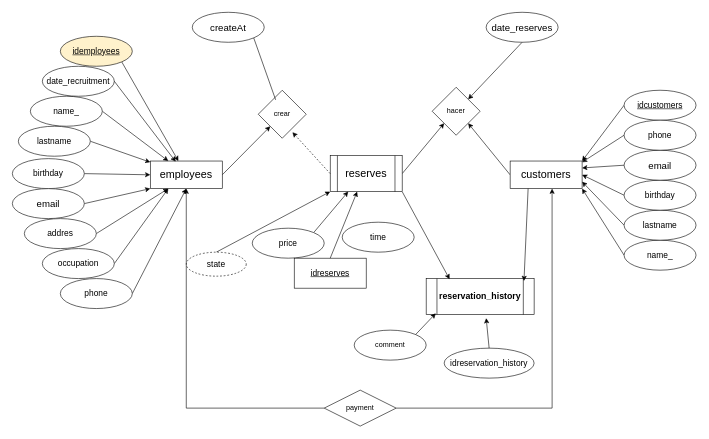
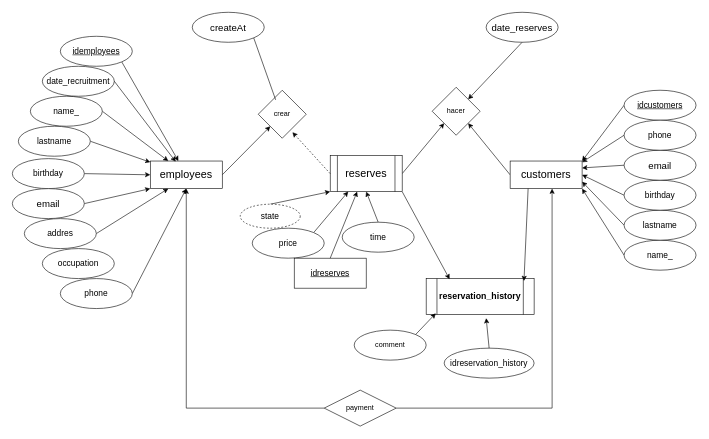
  <mxCell id="0" />
  <mxCell id="1" parent="0" />
  <mxCell id="2" style="edgeStyle=none;rounded=0;orthogonalLoop=1;jettySize=auto;html=1;exitX=1;exitY=0.5;exitDx=0;exitDy=0;" edge="1" parent="1" source="3" target="38"><mxGeometry relative="1" as="geometry"><mxPoint x="400" y="291" as="targetPoint" /></mxGeometry></mxCell>
  <mxCell id="3" value="&lt;font style=&quot;font-size: 18px;&quot;&gt;employees&lt;/font&gt;" style="rounded=0;whiteSpace=wrap;html=1;" vertex="1" parent="1"><mxGeometry x="250" y="268" width="120" height="46" as="geometry" /></mxCell>
  <mxCell id="4" style="rounded=0;orthogonalLoop=1;jettySize=auto;html=1;exitX=1;exitY=1;exitDx=0;exitDy=0;" edge="1" parent="1" source="5" target="3"><mxGeometry relative="1" as="geometry" /></mxCell>
- <mxCell id="5" value="&lt;u&gt;&lt;font style=&quot;font-size: 14px;&quot;&gt;idemployees&lt;/font&gt;&lt;/u&gt;" style="ellipse;whiteSpace=wrap;html=1;fillColor=#fff2cc;" vertex="1" parent="1"><mxGeometry x="100" y="60" width="120" height="50" as="geometry" /></mxCell>
+ <mxCell id="5" value="&lt;u&gt;&lt;font style=&quot;font-size: 14px;&quot;&gt;idemployees&lt;/font&gt;&lt;/u&gt;" style="ellipse;whiteSpace=wrap;html=1;" vertex="1" parent="1"><mxGeometry x="100" y="60" width="120" height="50" as="geometry" /></mxCell>
  <mxCell id="6" style="edgeStyle=none;rounded=0;orthogonalLoop=1;jettySize=auto;html=1;exitX=1;exitY=0.5;exitDx=0;exitDy=0;entryX=0.25;entryY=0;entryDx=0;entryDy=0;" edge="1" parent="1" source="7" target="3"><mxGeometry relative="1" as="geometry" /></mxCell>
  <mxCell id="7" value="&lt;font style=&quot;font-size: 14px;&quot;&gt;name_&lt;/font&gt;" style="ellipse;whiteSpace=wrap;html=1;" vertex="1" parent="1"><mxGeometry x="50" y="160" width="120" height="50" as="geometry" /></mxCell>
  <mxCell id="8" style="edgeStyle=none;rounded=0;orthogonalLoop=1;jettySize=auto;html=1;exitX=1;exitY=0.5;exitDx=0;exitDy=0;" edge="1" parent="1" source="9" target="3"><mxGeometry relative="1" as="geometry" /></mxCell>
  <mxCell id="9" value="&lt;font style=&quot;font-size: 14px;&quot;&gt;lastname&lt;/font&gt;" style="ellipse;whiteSpace=wrap;html=1;" vertex="1" parent="1"><mxGeometry x="30" y="210" width="120" height="50" as="geometry" /></mxCell>
  <mxCell id="10" style="edgeStyle=none;rounded=0;orthogonalLoop=1;jettySize=auto;html=1;exitX=1;exitY=0.5;exitDx=0;exitDy=0;entryX=0;entryY=0.5;entryDx=0;entryDy=0;" edge="1" parent="1" source="11" target="3"><mxGeometry relative="1" as="geometry" /></mxCell>
  <mxCell id="11" value="&lt;font style=&quot;font-size: 14px;&quot;&gt;birthday&lt;/font&gt;" style="ellipse;whiteSpace=wrap;html=1;" vertex="1" parent="1"><mxGeometry x="20" y="264" width="120" height="50" as="geometry" /></mxCell>
  <mxCell id="12" style="edgeStyle=none;rounded=0;orthogonalLoop=1;jettySize=auto;html=1;exitX=1;exitY=0.5;exitDx=0;exitDy=0;entryX=0;entryY=1;entryDx=0;entryDy=0;" edge="1" parent="1" source="13" target="3"><mxGeometry relative="1" as="geometry" /></mxCell>
  <mxCell id="13" value="&lt;font size=&quot;3&quot;&gt;email&lt;/font&gt;" style="ellipse;whiteSpace=wrap;html=1;" vertex="1" parent="1"><mxGeometry x="20" y="314" width="120" height="50" as="geometry" /></mxCell>
  <mxCell id="14" style="edgeStyle=none;rounded=0;orthogonalLoop=1;jettySize=auto;html=1;exitX=1;exitY=0.5;exitDx=0;exitDy=0;entryX=0.25;entryY=1;entryDx=0;entryDy=0;" edge="1" parent="1" source="15" target="3"><mxGeometry relative="1" as="geometry"><mxPoint x="270" y="320" as="targetPoint" /></mxGeometry></mxCell>
  <mxCell id="15" value="&lt;font style=&quot;font-size: 14px;&quot;&gt;addres&lt;/font&gt;" style="ellipse;whiteSpace=wrap;html=1;" vertex="1" parent="1"><mxGeometry x="40" y="364" width="120" height="50" as="geometry" /></mxCell>
- <mxCell id="16" style="edgeStyle=none;rounded=0;orthogonalLoop=1;jettySize=auto;html=1;exitX=1;exitY=0.5;exitDx=0;exitDy=0;entryX=0.25;entryY=1;entryDx=0;entryDy=0;" edge="1" parent="1" source="17" target="3"><mxGeometry relative="1" as="geometry"><mxPoint x="290" y="320" as="targetPoint" /></mxGeometry></mxCell>
  <mxCell id="17" value="&lt;font style=&quot;font-size: 14px;&quot;&gt;occupation&lt;/font&gt;" style="ellipse;whiteSpace=wrap;html=1;" vertex="1" parent="1"><mxGeometry x="70" y="414" width="120" height="50" as="geometry" /></mxCell>
  <mxCell id="18" style="edgeStyle=none;rounded=0;orthogonalLoop=1;jettySize=auto;html=1;exitX=1;exitY=0.5;exitDx=0;exitDy=0;entryX=0.5;entryY=1;entryDx=0;entryDy=0;" edge="1" parent="1" source="19" target="3"><mxGeometry relative="1" as="geometry"><mxPoint x="300" y="320" as="targetPoint" /></mxGeometry></mxCell>
  <mxCell id="19" value="&lt;font style=&quot;font-size: 14px;&quot;&gt;phone&lt;/font&gt;" style="ellipse;whiteSpace=wrap;html=1;" vertex="1" parent="1"><mxGeometry x="100" y="464" width="120" height="50" as="geometry" /></mxCell>
  <mxCell id="20" value="&lt;font style=&quot;font-size: 14px;&quot;&gt;date_recruitment&lt;/font&gt;" style="ellipse;whiteSpace=wrap;html=1;" vertex="1" parent="1"><mxGeometry x="70" y="110" width="120" height="50" as="geometry" /></mxCell>
  <mxCell id="21" style="rounded=0;orthogonalLoop=1;jettySize=auto;html=1;exitX=1;exitY=0.5;exitDx=0;exitDy=0;entryX=0.353;entryY=0.022;entryDx=0;entryDy=0;entryPerimeter=0;" edge="1" parent="1" source="20" target="3"><mxGeometry relative="1" as="geometry" /></mxCell>
  <mxCell id="22" style="edgeStyle=none;rounded=0;orthogonalLoop=1;jettySize=auto;html=1;exitX=0;exitY=0.5;exitDx=0;exitDy=0;entryX=1;entryY=1;entryDx=0;entryDy=0;" edge="1" parent="1" source="23" target="39"><mxGeometry relative="1" as="geometry" /></mxCell>
  <mxCell id="23" value="&lt;font style=&quot;font-size: 18px;&quot;&gt;customers&lt;/font&gt;" style="rounded=0;whiteSpace=wrap;html=1;" vertex="1" parent="1"><mxGeometry x="850" y="268" width="120" height="46" as="geometry" /></mxCell>
  <mxCell id="24" style="edgeStyle=none;rounded=0;orthogonalLoop=1;jettySize=auto;html=1;exitX=0;exitY=0.5;exitDx=0;exitDy=0;entryX=1;entryY=0;entryDx=0;entryDy=0;" edge="1" parent="1" source="25" target="23"><mxGeometry relative="1" as="geometry" /></mxCell>
  <mxCell id="25" value="&lt;u&gt;&lt;font style=&quot;font-size: 14px;&quot;&gt;idcustomers&lt;/font&gt;&lt;/u&gt;" style="ellipse;whiteSpace=wrap;html=1;" vertex="1" parent="1"><mxGeometry x="1040" y="150" width="120" height="50" as="geometry" /></mxCell>
  <mxCell id="26" style="edgeStyle=none;rounded=0;orthogonalLoop=1;jettySize=auto;html=1;exitX=0;exitY=0.5;exitDx=0;exitDy=0;entryX=1;entryY=1;entryDx=0;entryDy=0;" edge="1" parent="1" source="27" target="23"><mxGeometry relative="1" as="geometry" /></mxCell>
  <mxCell id="27" value="&lt;font style=&quot;font-size: 14px;&quot;&gt;name_&lt;/font&gt;" style="ellipse;whiteSpace=wrap;html=1;" vertex="1" parent="1"><mxGeometry x="1040" y="400" width="120" height="50" as="geometry" /></mxCell>
  <mxCell id="28" style="edgeStyle=none;rounded=0;orthogonalLoop=1;jettySize=auto;html=1;exitX=0;exitY=0.5;exitDx=0;exitDy=0;entryX=1;entryY=0.75;entryDx=0;entryDy=0;" edge="1" parent="1" source="29" target="23"><mxGeometry relative="1" as="geometry" /></mxCell>
  <mxCell id="29" value="&lt;font style=&quot;font-size: 14px;&quot;&gt;lastname&lt;/font&gt;" style="ellipse;whiteSpace=wrap;html=1;" vertex="1" parent="1"><mxGeometry x="1040" y="350" width="120" height="50" as="geometry" /></mxCell>
  <mxCell id="30" style="edgeStyle=none;rounded=0;orthogonalLoop=1;jettySize=auto;html=1;exitX=0;exitY=0.5;exitDx=0;exitDy=0;entryX=1;entryY=0.5;entryDx=0;entryDy=0;" edge="1" parent="1" source="31" target="23"><mxGeometry relative="1" as="geometry" /></mxCell>
  <mxCell id="31" value="&lt;font style=&quot;font-size: 14px;&quot;&gt;birthday&lt;/font&gt;" style="ellipse;whiteSpace=wrap;html=1;" vertex="1" parent="1"><mxGeometry x="1040" y="300" width="120" height="50" as="geometry" /></mxCell>
  <mxCell id="32" style="edgeStyle=none;rounded=0;orthogonalLoop=1;jettySize=auto;html=1;exitX=0;exitY=0.5;exitDx=0;exitDy=0;entryX=1;entryY=0.25;entryDx=0;entryDy=0;" edge="1" parent="1" source="33" target="23"><mxGeometry relative="1" as="geometry" /></mxCell>
  <mxCell id="33" value="&lt;font size=&quot;3&quot;&gt;email&lt;/font&gt;" style="ellipse;whiteSpace=wrap;html=1;" vertex="1" parent="1"><mxGeometry x="1040" y="250" width="120" height="50" as="geometry" /></mxCell>
  <mxCell id="34" style="edgeStyle=none;rounded=0;orthogonalLoop=1;jettySize=auto;html=1;exitX=0;exitY=0.5;exitDx=0;exitDy=0;" edge="1" parent="1" source="35"><mxGeometry relative="1" as="geometry"><mxPoint x="970" y="270" as="targetPoint" /></mxGeometry></mxCell>
  <mxCell id="35" value="&lt;font style=&quot;font-size: 14px;&quot;&gt;phone&lt;/font&gt;" style="ellipse;whiteSpace=wrap;html=1;" vertex="1" parent="1"><mxGeometry x="1040" y="200" width="120" height="50" as="geometry" /></mxCell>
  <mxCell id="36" style="edgeStyle=none;rounded=0;orthogonalLoop=1;jettySize=auto;html=1;exitX=1;exitY=0.5;exitDx=0;exitDy=0;entryX=0;entryY=1;entryDx=0;entryDy=0;" edge="1" parent="1" source="37" target="39"><mxGeometry relative="1" as="geometry" /></mxCell>
  <mxCell id="37" value="&lt;font style=&quot;font-size: 18px;&quot;&gt;reserves&lt;/font&gt;" style="shape=process;whiteSpace=wrap;html=1;backgroundOutline=1;" vertex="1" parent="1"><mxGeometry x="550" y="259" width="120" height="60" as="geometry" /></mxCell>
  <mxCell id="38" value="crear" style="rhombus;whiteSpace=wrap;html=1;" vertex="1" parent="1"><mxGeometry x="430" y="150" width="80" height="80" as="geometry" /></mxCell>
  <mxCell id="39" value="hacer" style="rhombus;whiteSpace=wrap;html=1;" vertex="1" parent="1"><mxGeometry x="720" y="145" width="80" height="80" as="geometry" /></mxCell>
  <mxCell id="40" style="edgeStyle=none;rounded=0;orthogonalLoop=1;jettySize=auto;html=1;exitX=0;exitY=0.5;exitDx=0;exitDy=0;entryX=0.713;entryY=0.875;entryDx=0;entryDy=0;entryPerimeter=0;dashed=1;" edge="1" parent="1" source="37" target="38"><mxGeometry relative="1" as="geometry" /></mxCell>
  <mxCell id="41" style="edgeStyle=none;rounded=0;orthogonalLoop=1;jettySize=auto;html=1;exitX=1;exitY=0;exitDx=0;exitDy=0;entryX=0.25;entryY=1;entryDx=0;entryDy=0;" edge="1" parent="1" source="42" target="37"><mxGeometry relative="1" as="geometry" /></mxCell>
  <mxCell id="42" value="&lt;font style=&quot;font-size: 14px;&quot;&gt;price&lt;/font&gt;" style="ellipse;whiteSpace=wrap;html=1;" vertex="1" parent="1"><mxGeometry x="420" y="380" width="120" height="50" as="geometry" /></mxCell>
+ <mxCell id="43" style="edgeStyle=none;rounded=0;orthogonalLoop=1;jettySize=auto;html=1;exitX=0.5;exitY=0;exitDx=0;exitDy=0;entryX=0.5;entryY=1;entryDx=0;entryDy=0;" edge="1" parent="1" source="44" target="37"><mxGeometry relative="1" as="geometry" /></mxCell>
  <mxCell id="44" value="&lt;font style=&quot;font-size: 14px;&quot;&gt;time&lt;/font&gt;" style="ellipse;whiteSpace=wrap;html=1;" vertex="1" parent="1"><mxGeometry x="570" y="370" width="120" height="50" as="geometry" /></mxCell>
  <mxCell id="45" style="edgeStyle=none;rounded=0;orthogonalLoop=1;jettySize=auto;html=1;exitX=0.5;exitY=0;exitDx=0;exitDy=0;entryX=0;entryY=1;entryDx=0;entryDy=0;" edge="1" parent="1" source="46" target="37"><mxGeometry relative="1" as="geometry" /></mxCell>
- <mxCell id="46" value="&lt;font style=&quot;font-size: 14px;&quot;&gt;state&lt;/font&gt;" style="ellipse;whiteSpace=wrap;html=1;align=center;dashed=1;" vertex="1" parent="1"><mxGeometry x="310" y="420" width="100" height="40" as="geometry" /></mxCell>
+ <mxCell id="46" value="&lt;font style=&quot;font-size: 14px;&quot;&gt;state&lt;/font&gt;" style="ellipse;whiteSpace=wrap;html=1;align=center;dashed=1;" vertex="1" parent="1"><mxGeometry x="400" y="340" width="100" height="40" as="geometry" /></mxCell>
  <mxCell id="47" value="&lt;font size=&quot;3&quot;&gt;createAt&lt;/font&gt;" style="ellipse;whiteSpace=wrap;html=1;" vertex="1" parent="1"><mxGeometry x="320" y="20" width="120" height="50" as="geometry" /></mxCell>
  <mxCell id="48" style="edgeStyle=none;rounded=0;orthogonalLoop=1;jettySize=auto;html=1;exitX=1;exitY=1;exitDx=0;exitDy=0;entryX=0.363;entryY=0.2;entryDx=0;entryDy=0;entryPerimeter=0;endArrow=none;" edge="1" parent="1" source="47" target="38"><mxGeometry relative="1" as="geometry" /></mxCell>
  <mxCell id="49" style="edgeStyle=none;rounded=0;orthogonalLoop=1;jettySize=auto;html=1;exitX=0.5;exitY=1;exitDx=0;exitDy=0;entryX=1;entryY=0;entryDx=0;entryDy=0;" edge="1" parent="1" source="50" target="39"><mxGeometry relative="1" as="geometry" /></mxCell>
  <mxCell id="50" value="&lt;font size=&quot;3&quot;&gt;date_reserves&lt;/font&gt;" style="ellipse;whiteSpace=wrap;html=1;" vertex="1" parent="1"><mxGeometry x="810" y="20" width="120" height="50" as="geometry" /></mxCell>
  <mxCell id="51" style="edgeStyle=orthogonalEdgeStyle;rounded=0;orthogonalLoop=1;jettySize=auto;html=1;exitX=0;exitY=0.5;exitDx=0;exitDy=0;" edge="1" parent="1" source="52" target="3"><mxGeometry relative="1" as="geometry" /></mxCell>
  <mxCell id="52" value="payment" style="shape=rhombus;perimeter=rhombusPerimeter;whiteSpace=wrap;html=1;align=center;" vertex="1" parent="1"><mxGeometry x="540" y="650" width="120" height="60" as="geometry" /></mxCell>
  <mxCell id="53" style="edgeStyle=orthogonalEdgeStyle;rounded=0;orthogonalLoop=1;jettySize=auto;html=1;exitX=1;exitY=0.5;exitDx=0;exitDy=0;entryX=0.583;entryY=1;entryDx=0;entryDy=0;entryPerimeter=0;" edge="1" parent="1" source="52" target="23"><mxGeometry relative="1" as="geometry" /></mxCell>
  <mxCell id="54" value="&lt;b&gt;&lt;span style=&quot;font-size:11.0pt;line-height:107%;&lt;br/&gt;font-family:&amp;quot;Calibri&amp;quot;,sans-serif;mso-ascii-theme-font:minor-latin;mso-fareast-font-family:&lt;br/&gt;Calibri;mso-fareast-theme-font:minor-latin;mso-hansi-theme-font:minor-latin;&lt;br/&gt;mso-bidi-theme-font:minor-latin;mso-ansi-language:ES-CO;mso-fareast-language:&lt;br/&gt;EN-US;mso-bidi-language:AR-SA&quot;&gt;reservation_history&lt;/span&gt;&lt;/b&gt;" style="shape=process;whiteSpace=wrap;html=1;backgroundOutline=1;" vertex="1" parent="1"><mxGeometry x="710" y="464" width="180" height="60" as="geometry" /></mxCell>
  <mxCell id="55" style="edgeStyle=none;rounded=0;orthogonalLoop=1;jettySize=auto;html=1;exitX=0.25;exitY=1;exitDx=0;exitDy=0;entryX=0.906;entryY=0.067;entryDx=0;entryDy=0;entryPerimeter=0;" edge="1" parent="1" source="23" target="54"><mxGeometry relative="1" as="geometry" /></mxCell>
  <mxCell id="56" style="edgeStyle=none;rounded=0;orthogonalLoop=1;jettySize=auto;html=1;exitX=1;exitY=1;exitDx=0;exitDy=0;entryX=0.217;entryY=0.017;entryDx=0;entryDy=0;entryPerimeter=0;" edge="1" parent="1" source="37" target="54"><mxGeometry relative="1" as="geometry" /></mxCell>
  <mxCell id="57" value="&lt;span style=&quot;font-size: 14px;&quot;&gt;&lt;u&gt;idreserves&lt;/u&gt;&lt;/span&gt;" style="whiteSpace=wrap;html=1;rounded=0;" vertex="1" parent="1"><mxGeometry x="490" y="430" width="120" height="50" as="geometry" /></mxCell>
  <mxCell id="58" style="edgeStyle=none;rounded=0;orthogonalLoop=1;jettySize=auto;html=1;exitX=0.5;exitY=0;exitDx=0;exitDy=0;entryX=0.375;entryY=1;entryDx=0;entryDy=0;entryPerimeter=0;" edge="1" parent="1" source="57" target="37"><mxGeometry relative="1" as="geometry" /></mxCell>
  <mxCell id="59" value="&lt;font style=&quot;font-size: 14px;&quot;&gt;idreservation_history&lt;/font&gt;" style="ellipse;whiteSpace=wrap;html=1;" vertex="1" parent="1"><mxGeometry x="740" y="580" width="150" height="50" as="geometry" /></mxCell>
  <mxCell id="60" value="comment" style="ellipse;whiteSpace=wrap;html=1;" vertex="1" parent="1"><mxGeometry x="590" y="550" width="120" height="50" as="geometry" /></mxCell>
  <mxCell id="61" style="edgeStyle=none;rounded=0;orthogonalLoop=1;jettySize=auto;html=1;exitX=1;exitY=0;exitDx=0;exitDy=0;entryX=0.089;entryY=0.967;entryDx=0;entryDy=0;entryPerimeter=0;" edge="1" parent="1" source="60" target="54"><mxGeometry relative="1" as="geometry" /></mxCell>
  <mxCell id="62" style="edgeStyle=none;rounded=0;orthogonalLoop=1;jettySize=auto;html=1;exitX=0.5;exitY=0;exitDx=0;exitDy=0;entryX=0.556;entryY=1.1;entryDx=0;entryDy=0;entryPerimeter=0;" edge="1" parent="1" source="59" target="54"><mxGeometry relative="1" as="geometry" /></mxCell>
